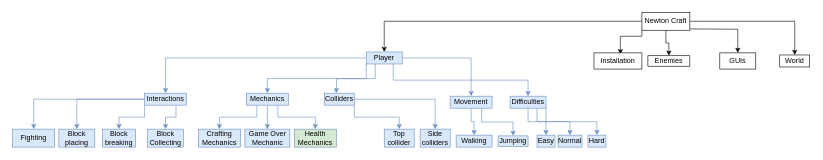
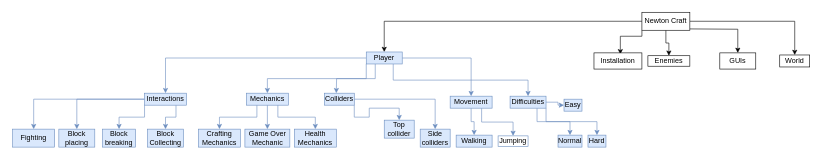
  <mxCell id="0" />
  <mxCell id="1" parent="0" />
  <mxCell id="2" style="edgeStyle=orthogonalEdgeStyle;rounded=0;orthogonalLoop=1;jettySize=auto;html=1;entryX=0.5;entryY=0;entryDx=0;entryDy=0;" edge="1" parent="1" source="7" target="12"><mxGeometry relative="1" as="geometry"><mxPoint x="990" y="90" as="targetPoint" /></mxGeometry></mxCell>
  <mxCell id="3" value="" style="edgeStyle=orthogonalEdgeStyle;rounded=0;orthogonalLoop=1;jettySize=auto;html=1;" edge="1" parent="1" source="7" target="13"><mxGeometry relative="1" as="geometry" /></mxCell>
  <mxCell id="4" value="" style="edgeStyle=orthogonalEdgeStyle;rounded=0;orthogonalLoop=1;jettySize=auto;html=1;" edge="1" parent="1" source="7" target="14"><mxGeometry relative="1" as="geometry" /></mxCell>
  <mxCell id="5" style="edgeStyle=orthogonalEdgeStyle;rounded=0;orthogonalLoop=1;jettySize=auto;html=1;exitX=1;exitY=1;exitDx=0;exitDy=0;entryX=0.5;entryY=0;entryDx=0;entryDy=0;" edge="1" parent="1" target="15"><mxGeometry relative="1" as="geometry"><mxPoint x="1230" y="87.75" as="targetPoint" /><mxPoint x="1150" y="47.75" as="sourcePoint" /></mxGeometry></mxCell>
  <mxCell id="6" style="edgeStyle=orthogonalEdgeStyle;rounded=0;orthogonalLoop=1;jettySize=auto;html=1;exitX=0;exitY=1;exitDx=0;exitDy=0;entryX=0.55;entryY=0.086;entryDx=0;entryDy=0;entryPerimeter=0;" edge="1" parent="1" source="7" target="16"><mxGeometry relative="1" as="geometry"><mxPoint x="970" y="90" as="targetPoint" /><Array as="points"><mxPoint x="1070" y="60" /><mxPoint x="1034" y="60" /></Array></mxGeometry></mxCell>
  <mxCell id="7" value="Newton Craft" style="rounded=0;whiteSpace=wrap;html=1;" vertex="1" parent="1"><mxGeometry x="1070" y="20" width="80" height="30" as="geometry" /></mxCell>
  <mxCell id="8" value="" style="edgeStyle=orthogonalEdgeStyle;rounded=0;orthogonalLoop=1;jettySize=auto;html=1;fillColor=#dae8fc;strokeColor=#6c8ebf;" edge="1" parent="1" source="12" target="19"><mxGeometry relative="1" as="geometry" /></mxCell>
  <mxCell id="9" style="edgeStyle=orthogonalEdgeStyle;rounded=0;orthogonalLoop=1;jettySize=auto;html=1;exitX=0.25;exitY=1;exitDx=0;exitDy=0;fillColor=#dae8fc;strokeColor=#6c8ebf;" edge="1" parent="1" source="12"><mxGeometry relative="1" as="geometry"><mxPoint x="560" y="155" as="targetPoint" /></mxGeometry></mxCell>
  <mxCell id="10" style="edgeStyle=orthogonalEdgeStyle;rounded=0;orthogonalLoop=1;jettySize=auto;html=1;exitX=0.75;exitY=1;exitDx=0;exitDy=0;fillColor=#dae8fc;strokeColor=#6c8ebf;" edge="1" parent="1" source="12" target="26"><mxGeometry relative="1" as="geometry"><mxPoint x="920" y="160" as="targetPoint" /></mxGeometry></mxCell>
  <mxCell id="11" style="edgeStyle=orthogonalEdgeStyle;rounded=0;orthogonalLoop=1;jettySize=auto;html=1;fillColor=#dae8fc;strokeColor=#6c8ebf;" edge="1" parent="1" source="12" target="39"><mxGeometry relative="1" as="geometry"><mxPoint x="270" y="145" as="targetPoint" /></mxGeometry></mxCell>
  <mxCell id="12" value="Player" style="rounded=0;whiteSpace=wrap;html=1;fillColor=#dae8fc;strokeColor=#6c8ebf;" vertex="1" parent="1"><mxGeometry x="610" y="86.25" width="60" height="20" as="geometry" /></mxCell>
  <mxCell id="13" value="Enemies" style="whiteSpace=wrap;html=1;rounded=0;" vertex="1" parent="1"><mxGeometry x="1080" y="92.5" width="70" height="17.5" as="geometry" /></mxCell>
  <mxCell id="14" value="World" style="whiteSpace=wrap;html=1;rounded=0;" vertex="1" parent="1"><mxGeometry x="1300" y="91.25" width="50" height="20" as="geometry" /></mxCell>
  <mxCell id="15" value="GUIs" style="rounded=0;whiteSpace=wrap;html=1;" vertex="1" parent="1"><mxGeometry x="1200" y="87.75" width="60" height="27" as="geometry" /></mxCell>
  <mxCell id="16" value="Installation" style="rounded=0;whiteSpace=wrap;html=1;" vertex="1" parent="1"><mxGeometry x="990" y="87.75" width="80" height="27" as="geometry" /></mxCell>
  <mxCell id="17" style="edgeStyle=orthogonalEdgeStyle;rounded=0;orthogonalLoop=1;jettySize=auto;html=1;fillColor=#dae8fc;strokeColor=#6c8ebf;" edge="1" parent="1" source="19" target="46"><mxGeometry relative="1" as="geometry"><mxPoint x="810" y="220" as="targetPoint" /></mxGeometry></mxCell>
  <mxCell id="18" style="edgeStyle=orthogonalEdgeStyle;rounded=0;orthogonalLoop=1;jettySize=auto;html=1;exitX=0.75;exitY=1;exitDx=0;exitDy=0;fillColor=#dae8fc;strokeColor=#6c8ebf;" edge="1" parent="1" source="19" target="47"><mxGeometry relative="1" as="geometry"><mxPoint x="850" y="220" as="targetPoint" /></mxGeometry></mxCell>
  <mxCell id="19" value="Movement" style="whiteSpace=wrap;html=1;rounded=0;fillColor=#dae8fc;strokeColor=#6c8ebf;" vertex="1" parent="1"><mxGeometry x="750" y="160" width="70" height="20" as="geometry" /></mxCell>
  <mxCell id="20" style="edgeStyle=orthogonalEdgeStyle;rounded=0;orthogonalLoop=1;jettySize=auto;html=1;fillColor=#dae8fc;strokeColor=#6c8ebf;" edge="1" parent="1" source="22" target="44"><mxGeometry relative="1" as="geometry"><mxPoint x="660" y="215" as="targetPoint" /></mxGeometry></mxCell>
  <mxCell id="21" style="edgeStyle=orthogonalEdgeStyle;rounded=0;orthogonalLoop=1;jettySize=auto;html=1;exitX=1;exitY=1;exitDx=0;exitDy=0;fillColor=#dae8fc;strokeColor=#6c8ebf;" edge="1" parent="1" source="22" target="45"><mxGeometry relative="1" as="geometry"><mxPoint x="660" y="215" as="targetPoint" /></mxGeometry></mxCell>
  <mxCell id="22" value="Colliders" style="rounded=0;whiteSpace=wrap;html=1;fillColor=#dae8fc;strokeColor=#6c8ebf;" vertex="1" parent="1"><mxGeometry x="540" y="155" width="50" height="20" as="geometry" /></mxCell>
  <mxCell id="23" style="edgeStyle=orthogonalEdgeStyle;rounded=0;orthogonalLoop=1;jettySize=auto;html=1;fillColor=#dae8fc;strokeColor=#6c8ebf;" edge="1" parent="1" source="26" target="48"><mxGeometry relative="1" as="geometry"><mxPoint x="910" y="220" as="targetPoint" /></mxGeometry></mxCell>
  <mxCell id="24" style="edgeStyle=orthogonalEdgeStyle;rounded=0;orthogonalLoop=1;jettySize=auto;html=1;exitX=0.75;exitY=1;exitDx=0;exitDy=0;fillColor=#dae8fc;strokeColor=#6c8ebf;" edge="1" parent="1" source="26" target="49"><mxGeometry relative="1" as="geometry"><mxPoint x="940" y="220" as="targetPoint" /></mxGeometry></mxCell>
  <mxCell id="25" style="edgeStyle=orthogonalEdgeStyle;rounded=0;orthogonalLoop=1;jettySize=auto;html=1;exitX=1;exitY=1;exitDx=0;exitDy=0;fillColor=#dae8fc;strokeColor=#6c8ebf;" edge="1" parent="1" source="26" target="50"><mxGeometry relative="1" as="geometry"><mxPoint x="990" y="220" as="targetPoint" /></mxGeometry></mxCell>
  <mxCell id="26" value="Difficulties" style="rounded=0;whiteSpace=wrap;html=1;fillColor=#dae8fc;strokeColor=#6c8ebf;" vertex="1" parent="1"><mxGeometry x="850" y="160" width="60" height="20" as="geometry" /></mxCell>
  <mxCell id="27" style="edgeStyle=orthogonalEdgeStyle;rounded=0;orthogonalLoop=1;jettySize=auto;html=1;exitX=0;exitY=1;exitDx=0;exitDy=0;entryX=0.5;entryY=0;entryDx=0;entryDy=0;fillColor=#dae8fc;strokeColor=#6c8ebf;" edge="1" parent="1" source="12" target="31"><mxGeometry relative="1" as="geometry"><mxPoint x="510" y="155" as="targetPoint" /></mxGeometry></mxCell>
  <mxCell id="28" value="" style="edgeStyle=orthogonalEdgeStyle;rounded=0;orthogonalLoop=1;jettySize=auto;html=1;fillColor=#dae8fc;strokeColor=#6c8ebf;" edge="1" parent="1" source="31" target="32"><mxGeometry relative="1" as="geometry" /></mxCell>
  <mxCell id="29" style="edgeStyle=orthogonalEdgeStyle;rounded=0;orthogonalLoop=1;jettySize=auto;html=1;exitX=0.25;exitY=1;exitDx=0;exitDy=0;fillColor=#dae8fc;strokeColor=#6c8ebf;" edge="1" parent="1" source="31" target="33"><mxGeometry relative="1" as="geometry"><mxPoint x="430" y="215" as="targetPoint" /></mxGeometry></mxCell>
  <mxCell id="30" style="edgeStyle=orthogonalEdgeStyle;rounded=0;orthogonalLoop=1;jettySize=auto;html=1;exitX=0.75;exitY=1;exitDx=0;exitDy=0;entryX=0.5;entryY=0;entryDx=0;entryDy=0;fillColor=#dae8fc;strokeColor=#6c8ebf;" edge="1" parent="1" source="31" target="34"><mxGeometry relative="1" as="geometry"><mxPoint x="560" y="215" as="targetPoint" /></mxGeometry></mxCell>
  <mxCell id="31" value="Mechanics" style="rounded=0;whiteSpace=wrap;html=1;fillColor=#dae8fc;strokeColor=#6c8ebf;" vertex="1" parent="1"><mxGeometry x="410" y="155" width="70" height="20" as="geometry" /></mxCell>
  <mxCell id="32" value="Game Over Mechanic" style="whiteSpace=wrap;html=1;rounded=0;fillColor=#dae8fc;strokeColor=#6c8ebf;" vertex="1" parent="1"><mxGeometry x="407.5" y="215" width="75" height="30" as="geometry" /></mxCell>
  <mxCell id="33" value="Crafting Mechanics" style="rounded=0;whiteSpace=wrap;html=1;fillColor=#dae8fc;strokeColor=#6c8ebf;" vertex="1" parent="1"><mxGeometry x="330" y="215" width="70" height="30" as="geometry" /></mxCell>
- <mxCell id="34" value="Health Mechanics" style="rounded=0;whiteSpace=wrap;html=1;fillColor=#d5e8d4;strokeColor=#6c8ebf;" vertex="1" parent="1"><mxGeometry x="490" y="215" width="70" height="30" as="geometry" /></mxCell>
+ <mxCell id="34" value="Health Mechanics" style="rounded=0;whiteSpace=wrap;html=1;fillColor=#dae8fc;strokeColor=#6c8ebf;" vertex="1" parent="1"><mxGeometry x="490" y="215" width="70" height="30" as="geometry" /></mxCell>
  <mxCell id="35" style="edgeStyle=orthogonalEdgeStyle;rounded=0;orthogonalLoop=1;jettySize=auto;html=1;exitX=0;exitY=1;exitDx=0;exitDy=0;fillColor=#dae8fc;strokeColor=#6c8ebf;" edge="1" parent="1" source="39" target="40"><mxGeometry relative="1" as="geometry"><mxPoint x="275" y="180" as="targetPoint" /></mxGeometry></mxCell>
  <mxCell id="36" style="edgeStyle=orthogonalEdgeStyle;rounded=0;orthogonalLoop=1;jettySize=auto;html=1;exitX=0;exitY=0.5;exitDx=0;exitDy=0;fillColor=#dae8fc;strokeColor=#6c8ebf;" edge="1" parent="1" source="39" target="41"><mxGeometry relative="1" as="geometry"><mxPoint x="230" y="185" as="targetPoint" /></mxGeometry></mxCell>
  <mxCell id="37" style="edgeStyle=orthogonalEdgeStyle;rounded=0;orthogonalLoop=1;jettySize=auto;html=1;exitX=0.75;exitY=1;exitDx=0;exitDy=0;fillColor=#dae8fc;strokeColor=#6c8ebf;" edge="1" parent="1" source="39" target="42"><mxGeometry relative="1" as="geometry"><mxPoint x="360" y="175" as="targetPoint" /></mxGeometry></mxCell>
  <mxCell id="38" style="edgeStyle=orthogonalEdgeStyle;rounded=0;orthogonalLoop=1;jettySize=auto;html=1;fillColor=#dae8fc;strokeColor=#6c8ebf;" edge="1" parent="1" source="39" target="43"><mxGeometry relative="1" as="geometry"><mxPoint x="50" y="215" as="targetPoint" /></mxGeometry></mxCell>
  <mxCell id="39" value="Interactions" style="rounded=0;whiteSpace=wrap;html=1;fillColor=#dae8fc;strokeColor=#6c8ebf;" vertex="1" parent="1"><mxGeometry x="240" y="155" width="70" height="20" as="geometry" /></mxCell>
  <mxCell id="40" value="Block breaking" style="rounded=0;whiteSpace=wrap;html=1;fillColor=#dae8fc;strokeColor=#6c8ebf;" vertex="1" parent="1"><mxGeometry x="170" y="215" width="55" height="30" as="geometry" /></mxCell>
  <mxCell id="41" value="Block placing" style="rounded=0;whiteSpace=wrap;html=1;fillColor=#dae8fc;strokeColor=#6c8ebf;" vertex="1" parent="1"><mxGeometry x="97" y="215" width="60" height="30" as="geometry" /></mxCell>
  <mxCell id="42" value="Block Collecting" style="rounded=0;whiteSpace=wrap;html=1;fillColor=#dae8fc;strokeColor=#6c8ebf;" vertex="1" parent="1"><mxGeometry x="245" y="215" width="60" height="30" as="geometry" /></mxCell>
  <mxCell id="43" value="Fighting" style="rounded=0;whiteSpace=wrap;html=1;fillColor=#dae8fc;strokeColor=#6c8ebf;" vertex="1" parent="1"><mxGeometry x="20" y="215" width="70" height="30" as="geometry" /></mxCell>
  <mxCell id="44" value="Side colliders" style="rounded=0;whiteSpace=wrap;html=1;fillColor=#dae8fc;strokeColor=#6c8ebf;" vertex="1" parent="1"><mxGeometry x="700" y="215" width="50" height="30" as="geometry" /></mxCell>
- <mxCell id="45" value="Top collider" style="rounded=0;whiteSpace=wrap;html=1;fillColor=#dae8fc;strokeColor=#6c8ebf;" vertex="1" parent="1"><mxGeometry x="640" y="215" width="50" height="30" as="geometry" /></mxCell>
+ <mxCell id="45" value="Top collider" style="rounded=0;whiteSpace=wrap;html=1;fillColor=#dae8fc;strokeColor=#6c8ebf;" vertex="1" parent="1"><mxGeometry x="640" y="200" width="50" height="30" as="geometry" /></mxCell>
  <mxCell id="46" value="Walking" style="rounded=0;whiteSpace=wrap;html=1;fillColor=#dae8fc;strokeColor=#6c8ebf;" vertex="1" parent="1"><mxGeometry x="760" y="225" width="60" height="20" as="geometry" /></mxCell>
- <mxCell id="47" value="Jumping" style="rounded=0;whiteSpace=wrap;html=1;fillColor=#dae8fc;strokeColor=#6c8ebf;" vertex="1" parent="1"><mxGeometry x="830" y="226.25" width="50" height="17.5" as="geometry" /></mxCell>
- <mxCell id="48" value="Easy" style="rounded=0;whiteSpace=wrap;html=1;fillColor=#dae8fc;strokeColor=#6c8ebf;" vertex="1" parent="1"><mxGeometry x="895" y="225" width="30" height="20" as="geometry" /></mxCell>
+ <mxCell id="47" value="Jumping" style="rounded=0;whiteSpace=wrap;html=1;fillColor=#ffffff;strokeColor=#6c8ebf;" vertex="1" parent="1"><mxGeometry x="830" y="226.25" width="50" height="17.5" as="geometry" /></mxCell>
+ <mxCell id="48" value="Easy" style="rounded=0;whiteSpace=wrap;html=1;fillColor=#dae8fc;strokeColor=#6c8ebf;" vertex="1" parent="1"><mxGeometry x="940" y="165" width="30" height="20" as="geometry" /></mxCell>
  <mxCell id="49" value="Normal" style="rounded=0;whiteSpace=wrap;html=1;fillColor=#dae8fc;strokeColor=#6c8ebf;" vertex="1" parent="1"><mxGeometry x="930" y="225" width="40" height="20" as="geometry" /></mxCell>
  <mxCell id="50" value="Hard" style="rounded=0;whiteSpace=wrap;html=1;fillColor=#dae8fc;strokeColor=#6c8ebf;" vertex="1" parent="1"><mxGeometry x="980" y="225" width="30" height="20" as="geometry" /></mxCell>
